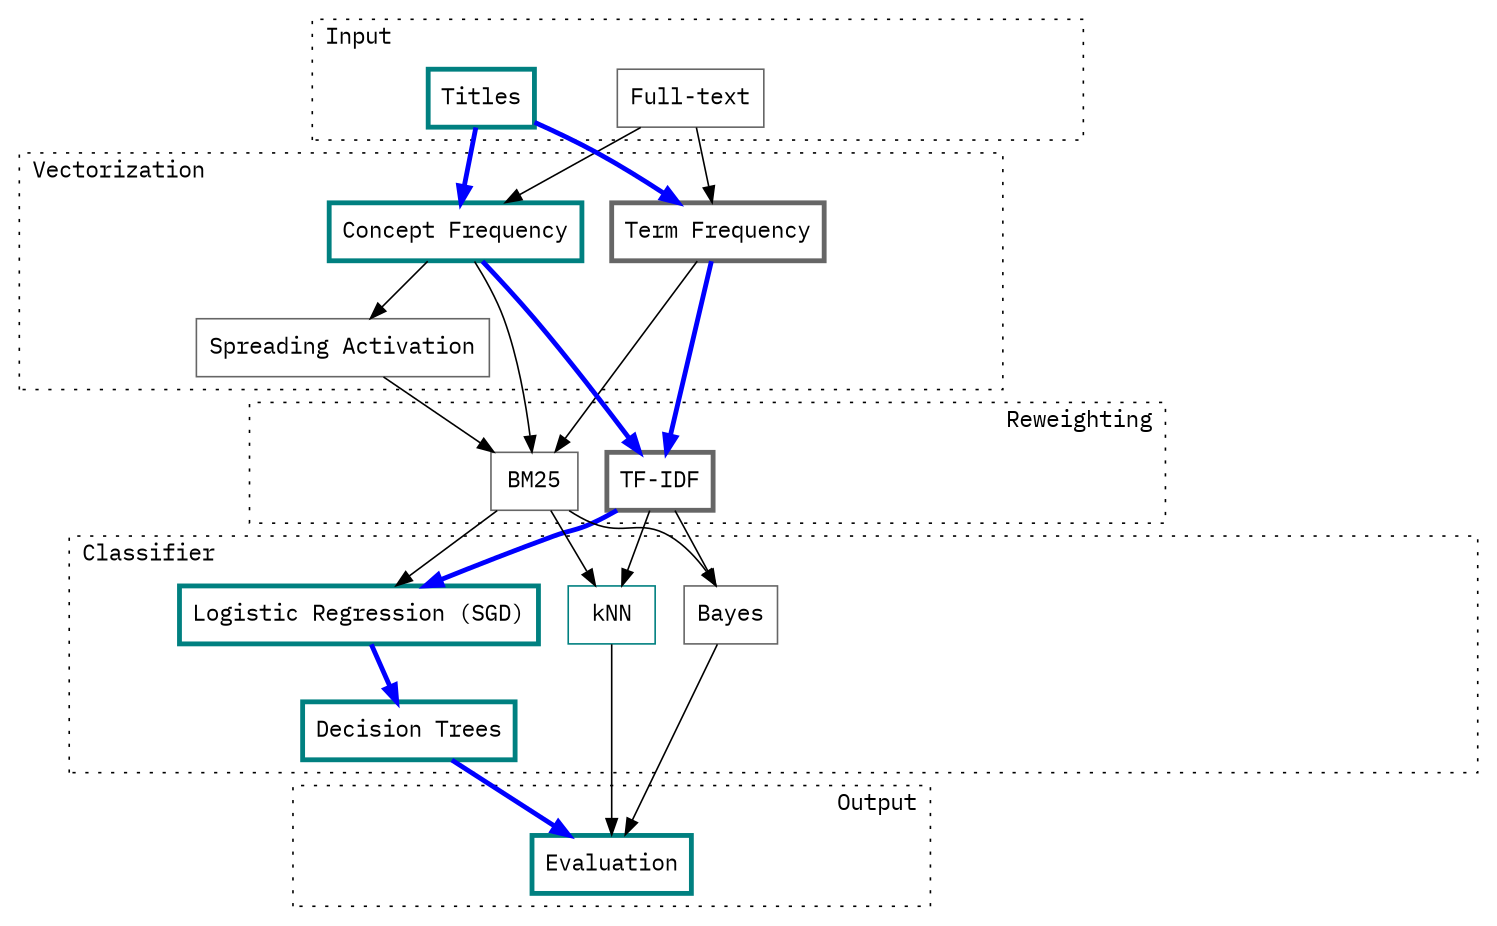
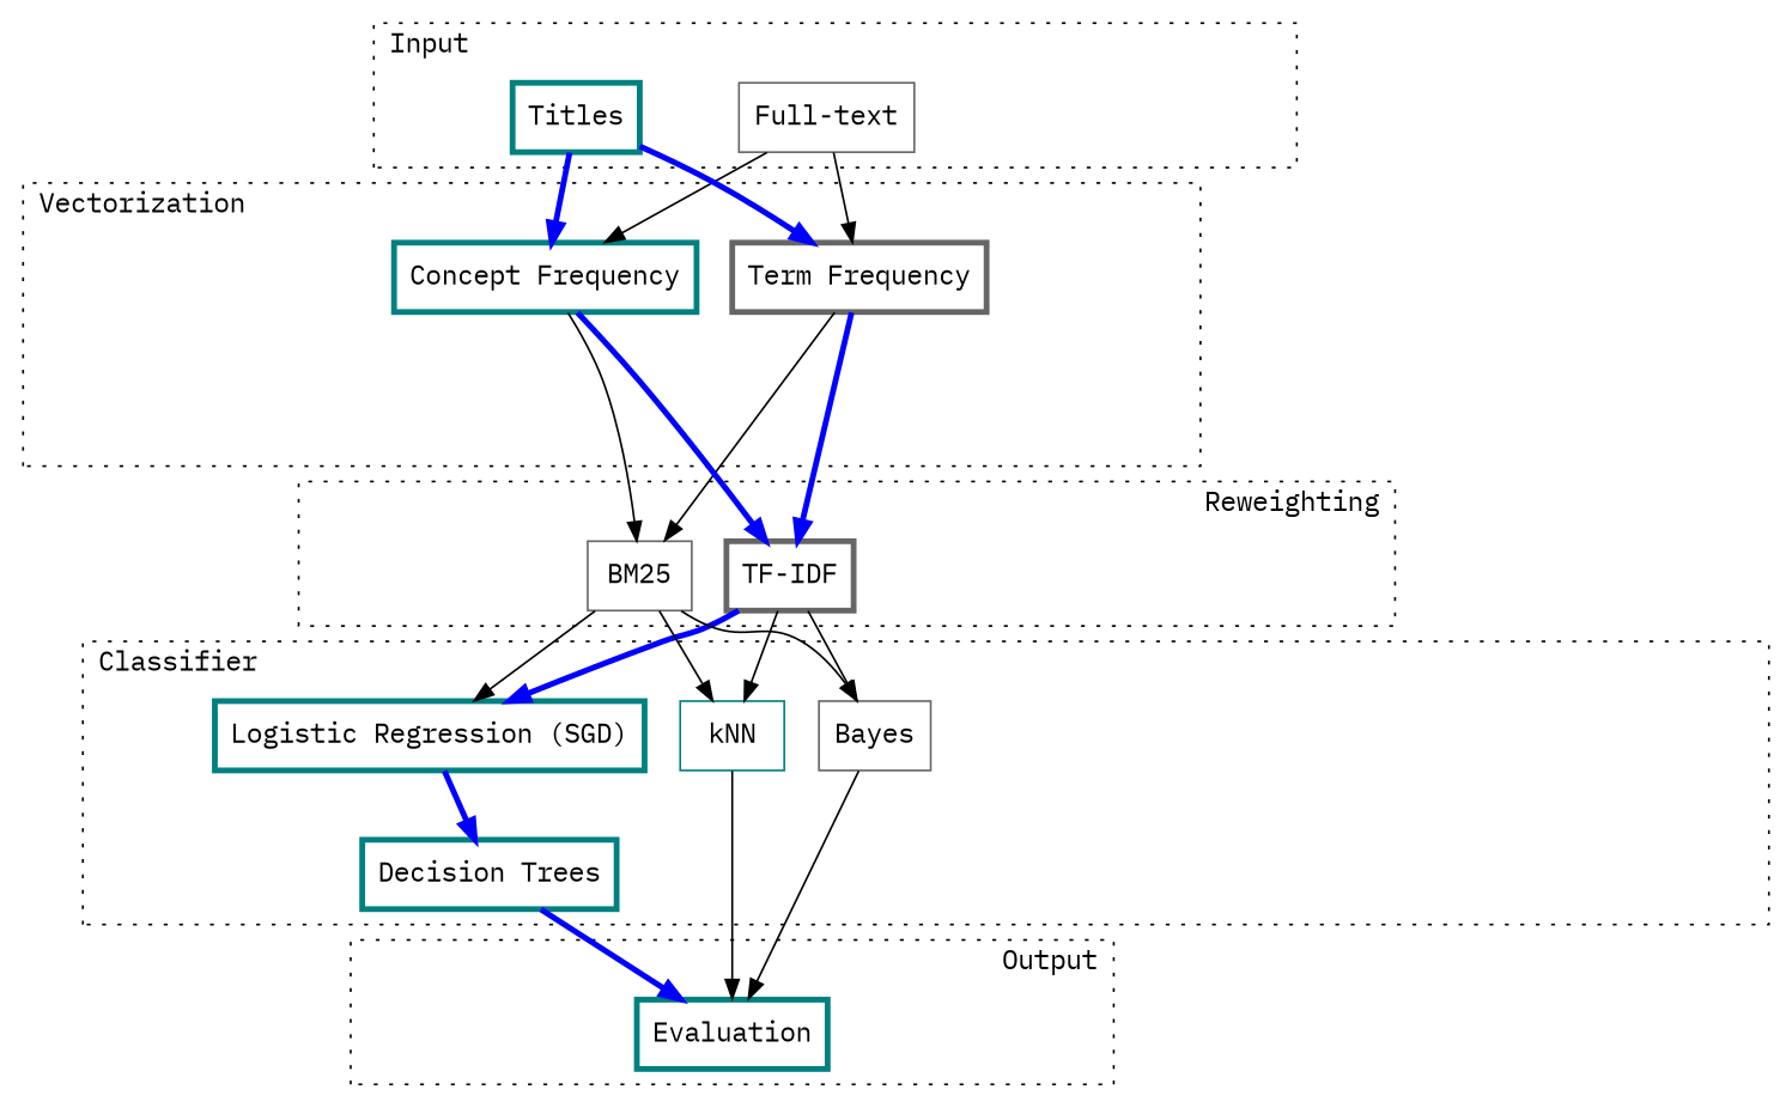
  strict digraph {
    fontname="IBM Plex Mono"
    style=dotted
    node [color=gray40 fontname="IBM Plex Mono" shape=rect penwidth=3]
    edge [fontname="IBM Plex Mono"]
    n1 [label="Full-text" penwidth=""]
    Titles [color=teal]
    n3 [label="Term Frequency"]
    n4 [color=teal label="Concept Frequency"]
-   n5 [label="Spreading Activation" penwidth=""]
    n6 [label="TF-IDF"]
    BM25 [penwidth=""]
    n8 [color=teal label="Logistic Regression (SGD)"]
    n9 [color=teal label="Decision Trees"]
    Bayes [penwidth=""]
    kNN [color=teal penwidth=""]
    Evaluation [color=teal]
    subgraph cluster_1 {
      label="Input							"
      n1
      Titles
    }
    subgraph cluster_2 {
      label="Vectorization								"
-     n5
      subgraph sub_3 {
        label="Vectorization								"
        rank=same
        n3
        n4
      }
    }
    subgraph cluster_4 {
      label="							Reweighting"
      n6
      BM25
    }
    subgraph cluster_5 {
      label="Classifier												"
      n8
      n9
      Bayes
      kNN
    }
    subgraph cluster_6 {
      label="					Output"
      Evaluation
    }
    n1 -> n3
    n1 -> n4
    Titles -> n3 [color=blue penwidth=3]
    Titles -> n4 [color=blue penwidth=3]
    n3 -> n6 [color=blue penwidth=3]
    n3 -> BM25
-   n4 -> n5
    n4 -> n6 [color=blue penwidth=3]
    n4 -> BM25
-   n5 -> BM25
    n6 -> n8 [color=blue penwidth=3]
    n6 -> Bayes
    n6 -> kNN
    BM25 -> n8
    BM25 -> Bayes
    BM25 -> kNN
    n8 -> n9 [color=blue penwidth=3]
    n9 -> Evaluation [color=blue penwidth=3]
    Bayes -> Evaluation
    kNN -> Evaluation
  }
